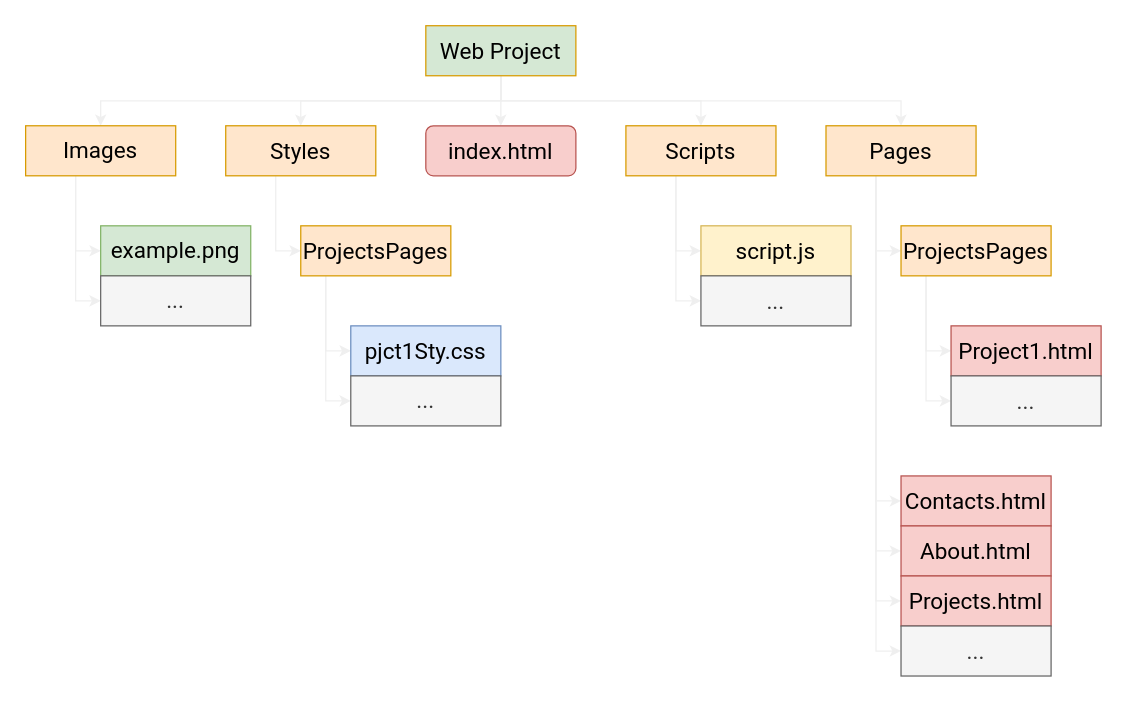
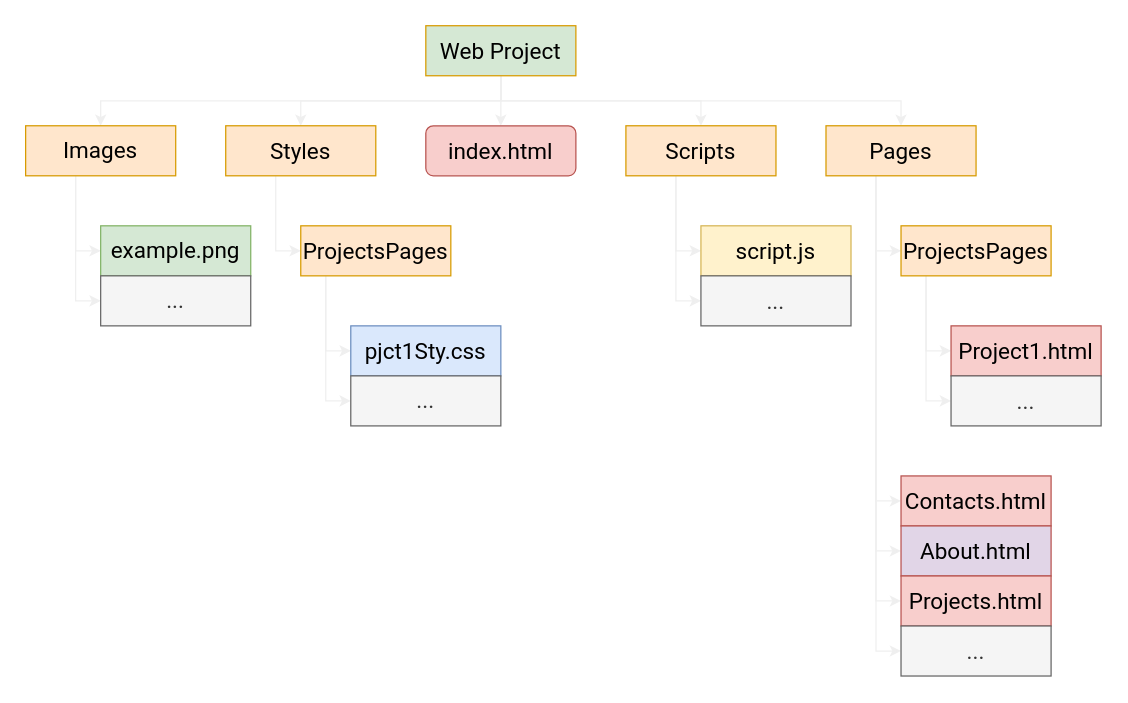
  <mxCell id="0" />
  <mxCell id="1" parent="0" />
  <mxCell id="2" style="edgeStyle=orthogonalEdgeStyle;rounded=0;orthogonalLoop=1;jettySize=auto;html=1;entryX=0.5;entryY=0;entryDx=0;entryDy=0;strokeColor=#EFEFEF;" edge="1" parent="1" source="7" target="28"><mxGeometry relative="1" as="geometry"><Array as="points"><mxPoint x="400" y="90" /><mxPoint x="400" y="90" /></Array></mxGeometry></mxCell>
  <mxCell id="3" style="edgeStyle=orthogonalEdgeStyle;rounded=0;orthogonalLoop=1;jettySize=auto;html=1;entryX=0.5;entryY=0;entryDx=0;entryDy=0;strokeColor=#EFEFEF;" edge="1" parent="1" source="7" target="18"><mxGeometry relative="1" as="geometry"><Array as="points"><mxPoint x="400" y="80" /><mxPoint x="240" y="80" /></Array></mxGeometry></mxCell>
  <mxCell id="4" style="edgeStyle=orthogonalEdgeStyle;rounded=0;orthogonalLoop=1;jettySize=auto;html=1;entryX=0.5;entryY=0;entryDx=0;entryDy=0;strokeColor=#EFEFEF;" edge="1" parent="1" source="7" target="38"><mxGeometry relative="1" as="geometry"><Array as="points"><mxPoint x="400" y="80" /><mxPoint x="80" y="80" /></Array></mxGeometry></mxCell>
  <mxCell id="5" style="edgeStyle=orthogonalEdgeStyle;rounded=0;orthogonalLoop=1;jettySize=auto;html=1;entryX=0.5;entryY=0;entryDx=0;entryDy=0;strokeColor=#EFEFEF;" edge="1" parent="1" source="7" target="16"><mxGeometry relative="1" as="geometry"><Array as="points"><mxPoint x="400" y="80" /><mxPoint x="560" y="80" /></Array></mxGeometry></mxCell>
  <mxCell id="6" style="edgeStyle=orthogonalEdgeStyle;rounded=0;orthogonalLoop=1;jettySize=auto;html=1;entryX=0.5;entryY=0;entryDx=0;entryDy=0;strokeColor=#EFEFEF;" edge="1" parent="1" source="7" target="13"><mxGeometry relative="1" as="geometry"><Array as="points"><mxPoint x="400" y="80" /><mxPoint x="720" y="80" /></Array></mxGeometry></mxCell>
  <mxCell id="7" value="&lt;font face=&quot;Roboto&quot; style=&quot;font-size: 18px;&quot;&gt;Web Project&lt;/font&gt;" style="rounded=0;whiteSpace=wrap;html=1;fillColor=#d5e8d4;strokeColor=#d79b00;" vertex="1" parent="1"><mxGeometry x="340" y="20" width="120" height="40" as="geometry" /></mxCell>
  <mxCell id="8" style="edgeStyle=orthogonalEdgeStyle;rounded=0;orthogonalLoop=1;jettySize=auto;html=1;entryX=0;entryY=0.5;entryDx=0;entryDy=0;strokeColor=#EFEFEF;" edge="1" parent="1" source="13" target="24"><mxGeometry relative="1" as="geometry"><Array as="points"><mxPoint x="700" y="200" /></Array></mxGeometry></mxCell>
  <mxCell id="9" style="edgeStyle=orthogonalEdgeStyle;rounded=0;orthogonalLoop=1;jettySize=auto;html=1;entryX=0;entryY=0.5;entryDx=0;entryDy=0;strokeColor=#EFEFEF;" edge="1" parent="1" source="13" target="19"><mxGeometry relative="1" as="geometry"><Array as="points"><mxPoint x="700" y="400" /></Array></mxGeometry></mxCell>
  <mxCell id="10" style="edgeStyle=orthogonalEdgeStyle;rounded=0;orthogonalLoop=1;jettySize=auto;html=1;entryX=0;entryY=0.5;entryDx=0;entryDy=0;strokeColor=#EFEFEF;" edge="1" parent="1" source="13" target="20"><mxGeometry relative="1" as="geometry"><Array as="points"><mxPoint x="700" y="440" /></Array></mxGeometry></mxCell>
  <mxCell id="11" style="edgeStyle=orthogonalEdgeStyle;rounded=0;orthogonalLoop=1;jettySize=auto;html=1;entryX=0;entryY=0.5;entryDx=0;entryDy=0;strokeColor=#EFEFEF;" edge="1" parent="1" source="13" target="21"><mxGeometry relative="1" as="geometry"><Array as="points"><mxPoint x="700" y="480" /></Array></mxGeometry></mxCell>
  <mxCell id="12" style="edgeStyle=orthogonalEdgeStyle;rounded=0;orthogonalLoop=1;jettySize=auto;html=1;entryX=0;entryY=0.5;entryDx=0;entryDy=0;strokeColor=#EFEFEF;" edge="1" parent="1" source="13" target="27"><mxGeometry relative="1" as="geometry"><Array as="points"><mxPoint x="700" y="520" /></Array></mxGeometry></mxCell>
  <mxCell id="13" value="&lt;font style=&quot;font-size: 18px;&quot;&gt;Pages&lt;/font&gt;" style="rounded=0;whiteSpace=wrap;html=1;fillColor=#ffe6cc;strokeColor=#d79b00;fontFamily=Roboto;fontSource=https%3A%2F%2Ffonts.googleapis.com%2Fcss%3Ffamily%3DRoboto;" vertex="1" parent="1"><mxGeometry x="660" y="100" width="120" height="40" as="geometry" /></mxCell>
  <mxCell id="14" style="edgeStyle=orthogonalEdgeStyle;rounded=0;orthogonalLoop=1;jettySize=auto;html=1;entryX=0;entryY=0.5;entryDx=0;entryDy=0;strokeColor=#EFEFEF;" edge="1" parent="1" source="16" target="29"><mxGeometry relative="1" as="geometry"><Array as="points"><mxPoint x="540" y="200" /></Array></mxGeometry></mxCell>
  <mxCell id="15" style="edgeStyle=orthogonalEdgeStyle;rounded=0;orthogonalLoop=1;jettySize=auto;html=1;entryX=0;entryY=0.5;entryDx=0;entryDy=0;strokeColor=#EFEFEF;" edge="1" parent="1" source="16" target="30"><mxGeometry relative="1" as="geometry"><Array as="points"><mxPoint x="540" y="240" /></Array></mxGeometry></mxCell>
  <mxCell id="16" value="&lt;span style=&quot;font-size: 18px;&quot;&gt;&lt;font data-font-src=&quot;https://fonts.googleapis.com/css?family=Roboto&quot;&gt;Scripts&lt;/font&gt;&lt;/span&gt;" style="rounded=0;whiteSpace=wrap;html=1;fillColor=#ffe6cc;strokeColor=#d79b00;fontFamily=Roboto;fontSource=https%3A%2F%2Ffonts.googleapis.com%2Fcss%3Ffamily%3DRoboto;" vertex="1" parent="1"><mxGeometry x="500" y="100" width="120" height="40" as="geometry" /></mxCell>
  <mxCell id="17" style="edgeStyle=orthogonalEdgeStyle;rounded=0;orthogonalLoop=1;jettySize=auto;html=1;entryX=0;entryY=0.5;entryDx=0;entryDy=0;strokeColor=#EFEFEF;" edge="1" parent="1" source="18" target="33"><mxGeometry relative="1" as="geometry"><Array as="points"><mxPoint x="220" y="200" /></Array></mxGeometry></mxCell>
  <mxCell id="18" value="&lt;font data-font-src=&quot;https://fonts.googleapis.com/css?family=Roboto&quot; face=&quot;Roboto&quot; style=&quot;font-size: 18px;&quot;&gt;Styles&lt;/font&gt;" style="rounded=0;whiteSpace=wrap;html=1;fillColor=#ffe6cc;strokeColor=#d79b00;" vertex="1" parent="1"><mxGeometry x="180" y="100" width="120" height="40" as="geometry" /></mxCell>
  <mxCell id="19" value="&lt;font style=&quot;font-size: 18px;&quot;&gt;Contacts.html&lt;/font&gt;" style="rounded=0;whiteSpace=wrap;html=1;fillColor=#f8cecc;strokeColor=#b85450;fontFamily=Roboto;fontSource=https%3A%2F%2Ffonts.googleapis.com%2Fcss%3Ffamily%3DRoboto;" vertex="1" parent="1"><mxGeometry x="720" y="380" width="120" height="40" as="geometry" /></mxCell>
- <mxCell id="20" value="&lt;font style=&quot;font-size: 18px;&quot;&gt;About.html&lt;/font&gt;" style="rounded=0;whiteSpace=wrap;html=1;fillColor=#f8cecc;strokeColor=#b85450;fontFamily=Roboto;fontSource=https%3A%2F%2Ffonts.googleapis.com%2Fcss%3Ffamily%3DRoboto;" vertex="1" parent="1"><mxGeometry x="720" y="420" width="120" height="40" as="geometry" /></mxCell>
+ <mxCell id="20" value="&lt;font style=&quot;font-size: 18px;&quot;&gt;About.html&lt;/font&gt;" style="rounded=0;whiteSpace=wrap;html=1;fillColor=#e1d5e7;strokeColor=#b85450;fontFamily=Roboto;fontSource=https%3A%2F%2Ffonts.googleapis.com%2Fcss%3Ffamily%3DRoboto;" vertex="1" parent="1"><mxGeometry x="720" y="420" width="120" height="40" as="geometry" /></mxCell>
  <mxCell id="21" value="&lt;font style=&quot;font-size: 18px;&quot;&gt;Projects.html&lt;/font&gt;" style="rounded=0;whiteSpace=wrap;html=1;fillColor=#f8cecc;strokeColor=#b85450;fontFamily=Roboto;fontSource=https%3A%2F%2Ffonts.googleapis.com%2Fcss%3Ffamily%3DRoboto;" vertex="1" parent="1"><mxGeometry x="720" y="460" width="120" height="40" as="geometry" /></mxCell>
  <mxCell id="22" style="edgeStyle=orthogonalEdgeStyle;rounded=0;orthogonalLoop=1;jettySize=auto;html=1;entryX=0;entryY=0.5;entryDx=0;entryDy=0;strokeColor=#EFEFEF;" edge="1" parent="1" source="24" target="25"><mxGeometry relative="1" as="geometry"><Array as="points"><mxPoint x="740" y="280" /></Array></mxGeometry></mxCell>
  <mxCell id="23" style="edgeStyle=orthogonalEdgeStyle;rounded=0;orthogonalLoop=1;jettySize=auto;html=1;entryX=0;entryY=0.5;entryDx=0;entryDy=0;strokeColor=#EFEFEF;" edge="1" parent="1" source="24" target="26"><mxGeometry relative="1" as="geometry"><Array as="points"><mxPoint x="740" y="320" /></Array></mxGeometry></mxCell>
  <mxCell id="24" value="&lt;font style=&quot;font-size: 18px;&quot;&gt;ProjectsPages&lt;/font&gt;" style="rounded=0;whiteSpace=wrap;html=1;fillColor=#ffe6cc;strokeColor=#d79b00;fontFamily=Roboto;fontSource=https%3A%2F%2Ffonts.googleapis.com%2Fcss%3Ffamily%3DRoboto;" vertex="1" parent="1"><mxGeometry x="720" y="180" width="120" height="40" as="geometry" /></mxCell>
  <mxCell id="25" value="&lt;font style=&quot;font-size: 18px;&quot;&gt;Project1.html&lt;/font&gt;" style="rounded=0;whiteSpace=wrap;html=1;fillColor=#f8cecc;strokeColor=#b85450;fontFamily=Roboto;fontSource=https%3A%2F%2Ffonts.googleapis.com%2Fcss%3Ffamily%3DRoboto;" vertex="1" parent="1"><mxGeometry x="760" y="260" width="120" height="40" as="geometry" /></mxCell>
  <mxCell id="26" value="&lt;span style=&quot;font-size: 18px;&quot;&gt;...&lt;/span&gt;" style="rounded=0;whiteSpace=wrap;html=1;fillColor=#f5f5f5;strokeColor=#666666;fontColor=#333333;fontFamily=Roboto;fontSource=https%3A%2F%2Ffonts.googleapis.com%2Fcss%3Ffamily%3DRoboto;" vertex="1" parent="1"><mxGeometry x="760" y="300" width="120" height="40" as="geometry" /></mxCell>
  <mxCell id="27" value="&lt;span style=&quot;font-size: 18px;&quot;&gt;...&lt;/span&gt;" style="rounded=0;whiteSpace=wrap;html=1;fillColor=#f5f5f5;strokeColor=#666666;fontColor=#333333;fontFamily=Roboto;fontSource=https%3A%2F%2Ffonts.googleapis.com%2Fcss%3Ffamily%3DRoboto;" vertex="1" parent="1"><mxGeometry x="720" y="500" width="120" height="40" as="geometry" /></mxCell>
  <mxCell id="28" value="&lt;font data-font-src=&quot;https://fonts.googleapis.com/css?family=Roboto&quot; face=&quot;Roboto&quot; style=&quot;font-size: 18px;&quot;&gt;index.html&lt;/font&gt;" style="whiteSpace=wrap;html=1;fillColor=#f8cecc;strokeColor=#b85450;rounded=1;" vertex="1" parent="1"><mxGeometry x="340" y="100" width="120" height="40" as="geometry" /></mxCell>
  <mxCell id="29" value="&lt;font style=&quot;font-size: 18px;&quot;&gt;script.js&lt;/font&gt;" style="rounded=0;whiteSpace=wrap;html=1;fillColor=#fff2cc;strokeColor=#d6b656;fontFamily=Roboto;fontSource=https%3A%2F%2Ffonts.googleapis.com%2Fcss%3Ffamily%3DRoboto;" vertex="1" parent="1"><mxGeometry x="560" y="180" width="120" height="40" as="geometry" /></mxCell>
  <mxCell id="30" value="&lt;span style=&quot;font-size: 18px;&quot;&gt;...&lt;/span&gt;" style="rounded=0;whiteSpace=wrap;html=1;fillColor=#f5f5f5;strokeColor=#666666;fontColor=#333333;fontFamily=Roboto;fontSource=https%3A%2F%2Ffonts.googleapis.com%2Fcss%3Ffamily%3DRoboto;" vertex="1" parent="1"><mxGeometry x="560" y="220" width="120" height="40" as="geometry" /></mxCell>
  <mxCell id="31" style="edgeStyle=orthogonalEdgeStyle;rounded=0;orthogonalLoop=1;jettySize=auto;html=1;entryX=0;entryY=0.5;entryDx=0;entryDy=0;strokeColor=#EFEFEF;" edge="1" parent="1" source="33" target="34"><mxGeometry relative="1" as="geometry"><Array as="points"><mxPoint x="260" y="280" /></Array></mxGeometry></mxCell>
  <mxCell id="32" style="edgeStyle=orthogonalEdgeStyle;rounded=0;orthogonalLoop=1;jettySize=auto;html=1;entryX=0;entryY=0.5;entryDx=0;entryDy=0;strokeColor=#EFEFEF;" edge="1" parent="1" source="33" target="35"><mxGeometry relative="1" as="geometry"><Array as="points"><mxPoint x="260" y="320" /></Array></mxGeometry></mxCell>
  <mxCell id="33" value="&lt;font face=&quot;Roboto&quot; style=&quot;font-size: 18px;&quot;&gt;ProjectsPages&lt;/font&gt;" style="rounded=0;whiteSpace=wrap;html=1;fillColor=#ffe6cc;strokeColor=#d79b00;" vertex="1" parent="1"><mxGeometry x="240" y="180" width="120" height="40" as="geometry" /></mxCell>
  <mxCell id="34" value="&lt;font data-font-src=&quot;https://fonts.googleapis.com/css?family=Roboto&quot; face=&quot;Roboto&quot; style=&quot;font-size: 18px;&quot;&gt;pjct1Sty.css&lt;/font&gt;" style="rounded=0;whiteSpace=wrap;html=1;fillColor=#dae8fc;strokeColor=#6c8ebf;" vertex="1" parent="1"><mxGeometry x="280" y="260" width="120" height="40" as="geometry" /></mxCell>
  <mxCell id="35" value="&lt;span style=&quot;font-size: 18px;&quot;&gt;&lt;font data-font-src=&quot;https://fonts.googleapis.com/css?family=Roboto&quot; face=&quot;Roboto&quot;&gt;...&lt;/font&gt;&lt;/span&gt;" style="rounded=0;whiteSpace=wrap;html=1;fillColor=#f5f5f5;strokeColor=#666666;fontColor=#333333;" vertex="1" parent="1"><mxGeometry x="280" y="300" width="120" height="40" as="geometry" /></mxCell>
  <mxCell id="36" style="edgeStyle=orthogonalEdgeStyle;rounded=0;orthogonalLoop=1;jettySize=auto;html=1;entryX=0;entryY=0.5;entryDx=0;entryDy=0;strokeColor=#EFEFEF;" edge="1" parent="1" source="38" target="39"><mxGeometry relative="1" as="geometry"><Array as="points"><mxPoint x="60" y="200" /></Array></mxGeometry></mxCell>
  <mxCell id="37" style="edgeStyle=orthogonalEdgeStyle;rounded=0;orthogonalLoop=1;jettySize=auto;html=1;entryX=0;entryY=0.5;entryDx=0;entryDy=0;strokeColor=#EFEFEF;" edge="1" parent="1" source="38" target="40"><mxGeometry relative="1" as="geometry"><Array as="points"><mxPoint x="60" y="240" /></Array></mxGeometry></mxCell>
  <mxCell id="38" value="&lt;span style=&quot;font-size: 18px;&quot;&gt;&lt;font data-font-src=&quot;https://fonts.googleapis.com/css?family=Roboto&quot; face=&quot;Roboto&quot;&gt;Images&lt;/font&gt;&lt;/span&gt;" style="rounded=0;whiteSpace=wrap;html=1;fillColor=#ffe6cc;strokeColor=#d79b00;" vertex="1" parent="1"><mxGeometry x="20" y="100" width="120" height="40" as="geometry" /></mxCell>
  <mxCell id="39" value="&lt;span style=&quot;font-size: 18px;&quot;&gt;&lt;font face=&quot;Roboto&quot;&gt;example.png&lt;/font&gt;&lt;/span&gt;" style="rounded=0;whiteSpace=wrap;html=1;fillColor=#d5e8d4;strokeColor=#82b366;" vertex="1" parent="1"><mxGeometry x="80" y="180" width="120" height="40" as="geometry" /></mxCell>
  <mxCell id="40" value="&lt;span style=&quot;font-size: 18px;&quot;&gt;&lt;font data-font-src=&quot;https://fonts.googleapis.com/css?family=Roboto&quot; face=&quot;Roboto&quot;&gt;...&lt;/font&gt;&lt;/span&gt;" style="rounded=0;whiteSpace=wrap;html=1;fillColor=#f5f5f5;strokeColor=#666666;fontColor=#333333;" vertex="1" parent="1"><mxGeometry x="80" y="220" width="120" height="40" as="geometry" /></mxCell>
